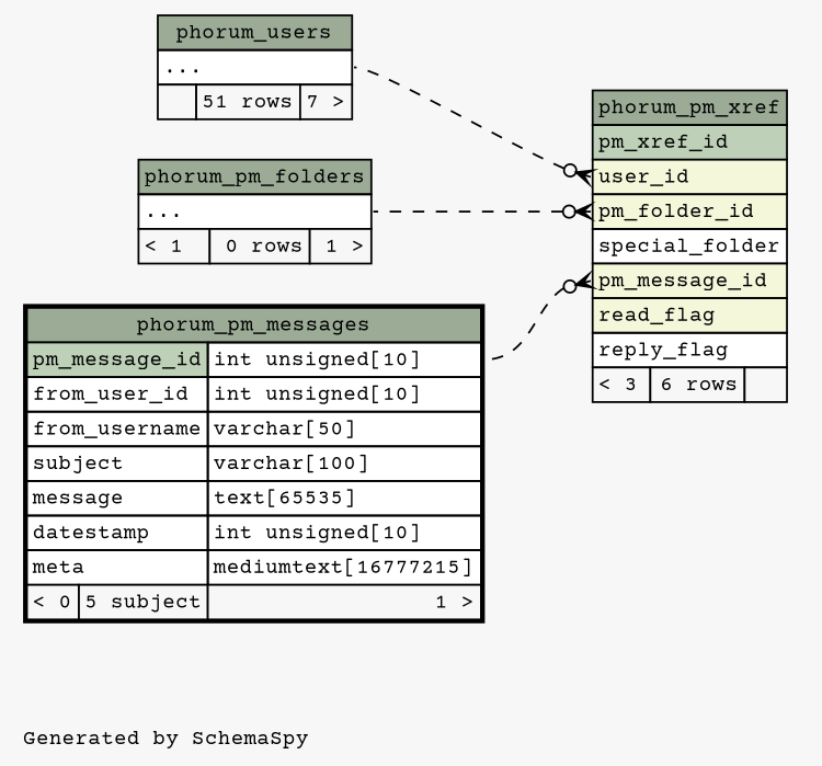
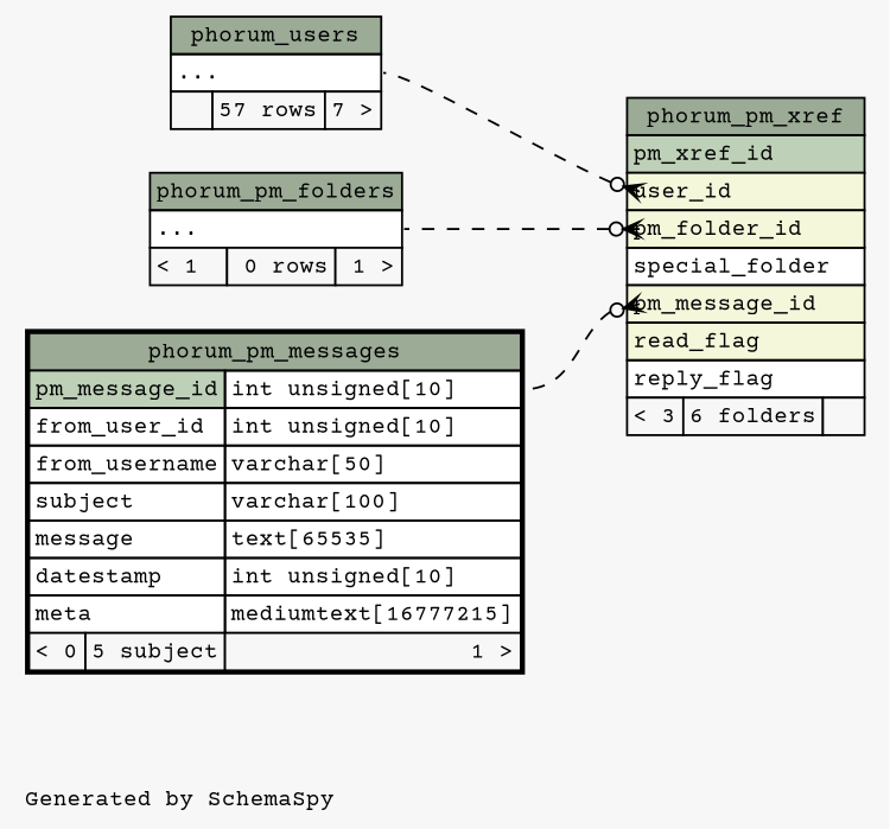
  digraph {
    bgcolor="#f7f7f7"
    fontname="Courier Prime"
    fontsize=11
    label="\nGenerated by SchemaSpy"
    labeljust=l
    nodesep=0.18
    rankdir=RL
    ranksep=0.46
    node [fontname="Courier Prime" fontsize=11 shape=plaintext]
    edge [arrowhead=none arrowsize=0.8 arrowtail=crowodot dir=back fontname="Courier Prime" headport="elipses:e" style=dashed]
    n1 [label=<     <TABLE BORDER="0" CELLBORDER="1" CELLSPACING="0" BGCOLOR="#ffffff">       <TR><TD COLSPAN="3" BGCOLOR="#9bab96" ALIGN="CENTER">phorum_pm_folders</TD></TR>       <TR><TD PORT="elipses" COLSPAN="3" ALIGN="LEFT">...</TD></TR>       <TR><TD ALIGN="LEFT" BGCOLOR="#f7f7f7">&lt; 1</TD><TD ALIGN="RIGHT" BGCOLOR="#f7f7f7">0 rows</TD><TD ALIGN="RIGHT" BGCOLOR="#f7f7f7">1 &gt;</TD></TR>     </TABLE>>]
-   n2 [label=<     <TABLE BORDER="0" CELLBORDER="1" CELLSPACING="0" BGCOLOR="#ffffff">       <TR><TD COLSPAN="3" BGCOLOR="#9bab96" ALIGN="CENTER">phorum_users</TD></TR>       <TR><TD PORT="elipses" COLSPAN="3" ALIGN="LEFT">...</TD></TR>       <TR><TD ALIGN="LEFT" BGCOLOR="#f7f7f7">  </TD><TD ALIGN="RIGHT" BGCOLOR="#f7f7f7">51 rows</TD><TD ALIGN="RIGHT" BGCOLOR="#f7f7f7">7 &gt;</TD></TR>     </TABLE>>]
-   n3 [label=<     <TABLE BORDER="0" CELLBORDER="1" CELLSPACING="0" BGCOLOR="#ffffff">       <TR><TD COLSPAN="3" BGCOLOR="#9bab96" ALIGN="CENTER">phorum_pm_xref</TD></TR>       <TR><TD PORT="pm_xref_id" COLSPAN="3" BGCOLOR="#bed1b8" ALIGN="LEFT">pm_xref_id</TD></TR>       <TR><TD PORT="user_id" COLSPAN="3" BGCOLOR="#f4f7da" ALIGN="LEFT">user_id</TD></TR>       <TR><TD PORT="pm_folder_id" COLSPAN="3" BGCOLOR="#f4f7da" ALIGN="LEFT">pm_folder_id</TD></TR>       <TR><TD PORT="special_folder" COLSPAN="3" ALIGN="LEFT">special_folder</TD></TR>       <TR><TD PORT="pm_message_id" COLSPAN="3" BGCOLOR="#f4f7da" ALIGN="LEFT">pm_message_id</TD></TR>       <TR><TD PORT="read_flag" COLSPAN="3" BGCOLOR="#f4f7da" ALIGN="LEFT">read_flag</TD></TR>       <TR><TD PORT="reply_flag" COLSPAN="3" ALIGN="LEFT">reply_flag</TD></TR>       <TR><TD ALIGN="LEFT" BGCOLOR="#f7f7f7">&lt; 3</TD><TD ALIGN="RIGHT" BGCOLOR="#f7f7f7">6 rows</TD><TD ALIGN="RIGHT" BGCOLOR="#f7f7f7">  </TD></TR>     </TABLE>>]
+   n2 [label=<     <TABLE BORDER="0" CELLBORDER="1" CELLSPACING="0" BGCOLOR="#ffffff">       <TR><TD COLSPAN="3" BGCOLOR="#9bab96" ALIGN="CENTER">phorum_users</TD></TR>       <TR><TD PORT="elipses" COLSPAN="3" ALIGN="LEFT">...</TD></TR>       <TR><TD ALIGN="LEFT" BGCOLOR="#f7f7f7">  </TD><TD ALIGN="RIGHT" BGCOLOR="#f7f7f7">57 rows</TD><TD ALIGN="RIGHT" BGCOLOR="#f7f7f7">7 &gt;</TD></TR>     </TABLE>>]
+   n3 [label=<     <TABLE BORDER="0" CELLBORDER="1" CELLSPACING="0" BGCOLOR="#ffffff">       <TR><TD COLSPAN="3" BGCOLOR="#9bab96" ALIGN="CENTER">phorum_pm_xref</TD></TR>       <TR><TD PORT="pm_xref_id" COLSPAN="3" BGCOLOR="#bed1b8" ALIGN="LEFT">pm_xref_id</TD></TR>       <TR><TD PORT="user_id" COLSPAN="3" BGCOLOR="#f4f7da" ALIGN="LEFT">user_id</TD></TR>       <TR><TD PORT="pm_folder_id" COLSPAN="3" BGCOLOR="#f4f7da" ALIGN="LEFT">pm_folder_id</TD></TR>       <TR><TD PORT="special_folder" COLSPAN="3" ALIGN="LEFT">special_folder</TD></TR>       <TR><TD PORT="pm_message_id" COLSPAN="3" BGCOLOR="#f4f7da" ALIGN="LEFT">pm_message_id</TD></TR>       <TR><TD PORT="read_flag" COLSPAN="3" BGCOLOR="#f4f7da" ALIGN="LEFT">read_flag</TD></TR>       <TR><TD PORT="reply_flag" COLSPAN="3" ALIGN="LEFT">reply_flag</TD></TR>       <TR><TD ALIGN="LEFT" BGCOLOR="#f7f7f7">&lt; 3</TD><TD ALIGN="RIGHT" BGCOLOR="#f7f7f7">6 folders</TD><TD ALIGN="RIGHT" BGCOLOR="#f7f7f7">  </TD></TR>     </TABLE>>]
    n4 [label=<     <TABLE BORDER="2" CELLBORDER="1" CELLSPACING="0" BGCOLOR="#ffffff">       <TR><TD COLSPAN="3" BGCOLOR="#9bab96" ALIGN="CENTER">phorum_pm_messages</TD></TR>       <TR><TD PORT="pm_message_id" COLSPAN="2" BGCOLOR="#bed1b8" ALIGN="LEFT">pm_message_id</TD><TD PORT="pm_message_id.type" ALIGN="LEFT">int unsigned[10]</TD></TR>       <TR><TD PORT="from_user_id" COLSPAN="2" ALIGN="LEFT">from_user_id</TD><TD PORT="from_user_id.type" ALIGN="LEFT">int unsigned[10]</TD></TR>       <TR><TD PORT="from_username" COLSPAN="2" ALIGN="LEFT">from_username</TD><TD PORT="from_username.type" ALIGN="LEFT">varchar[50]</TD></TR>       <TR><TD PORT="subject" COLSPAN="2" ALIGN="LEFT">subject</TD><TD PORT="subject.type" ALIGN="LEFT">varchar[100]</TD></TR>       <TR><TD PORT="message" COLSPAN="2" ALIGN="LEFT">message</TD><TD PORT="message.type" ALIGN="LEFT">text[65535]</TD></TR>       <TR><TD PORT="datestamp" COLSPAN="2" ALIGN="LEFT">datestamp</TD><TD PORT="datestamp.type" ALIGN="LEFT">int unsigned[10]</TD></TR>       <TR><TD PORT="meta" COLSPAN="2" ALIGN="LEFT">meta</TD><TD PORT="meta.type" ALIGN="LEFT">mediumtext[16777215]</TD></TR>       <TR><TD ALIGN="LEFT" BGCOLOR="#f7f7f7">&lt; 0</TD><TD ALIGN="RIGHT" BGCOLOR="#f7f7f7">5 subject</TD><TD ALIGN="RIGHT" BGCOLOR="#f7f7f7">1 &gt;</TD></TR>     </TABLE>>]
    n3 -> n1 [tailport="pm_folder_id:w"]
    n3 -> n2 [tailport="user_id:w"]
    n3 -> n4 [headport="pm_message_id.type:e" tailport="pm_message_id:w"]
  }
